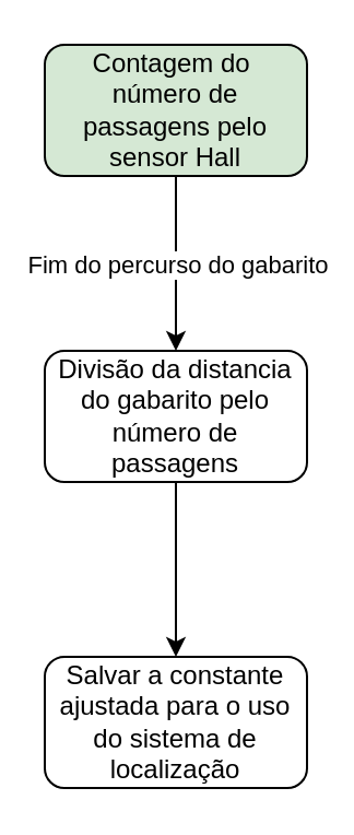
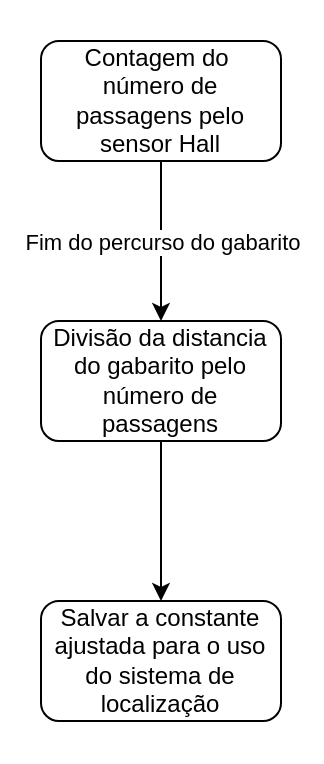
  <mxCell id="0" />
  <mxCell id="1" parent="0" />
- <mxCell id="2" value="Contagem do&amp;nbsp;&lt;br&gt;número de passagens pelo sensor Hall" style="rounded=1;whiteSpace=wrap;html=1;fillColor=#d5e8d4;" vertex="1" parent="1"><mxGeometry x="20" y="20" width="120" height="60" as="geometry" /></mxCell>
+ <mxCell id="2" value="Contagem do&amp;nbsp;&lt;br&gt;número de passagens pelo sensor Hall" style="rounded=1;whiteSpace=wrap;html=1;" vertex="1" parent="1"><mxGeometry x="20" y="20" width="120" height="60" as="geometry" /></mxCell>
  <mxCell id="3" value="" style="edgeStyle=orthogonalEdgeStyle;rounded=0;orthogonalLoop=1;jettySize=auto;html=1;" edge="1" parent="1" source="4" target="5"><mxGeometry relative="1" as="geometry" /></mxCell>
  <mxCell id="4" value="Divisão da distancia do gabarito pelo número de passagens" style="whiteSpace=wrap;html=1;rounded=1;" vertex="1" parent="1"><mxGeometry x="20" y="160" width="120" height="60" as="geometry" /></mxCell>
  <mxCell id="5" value="Salvar a constante ajustada para o uso do sistema de localização" style="whiteSpace=wrap;html=1;rounded=1;" vertex="1" parent="1"><mxGeometry x="20" y="300" width="120" height="60" as="geometry" /></mxCell>
  <mxCell id="6" value="" style="endArrow=classic;html=1;exitX=0.5;exitY=1;exitDx=0;exitDy=0;entryX=0.5;entryY=0;entryDx=0;entryDy=0;" edge="1" parent="1" source="2" target="4"><mxGeometry relative="1" as="geometry"><mxPoint x="20" y="140" as="sourcePoint" /><mxPoint x="120" y="140" as="targetPoint" /></mxGeometry></mxCell>
  <mxCell id="7" value="Fim do percurso do gabarito" style="edgeLabel;resizable=0;html=1;align=center;verticalAlign=middle;" connectable="0" vertex="1" parent="6"><mxGeometry relative="1" as="geometry" /></mxCell>
